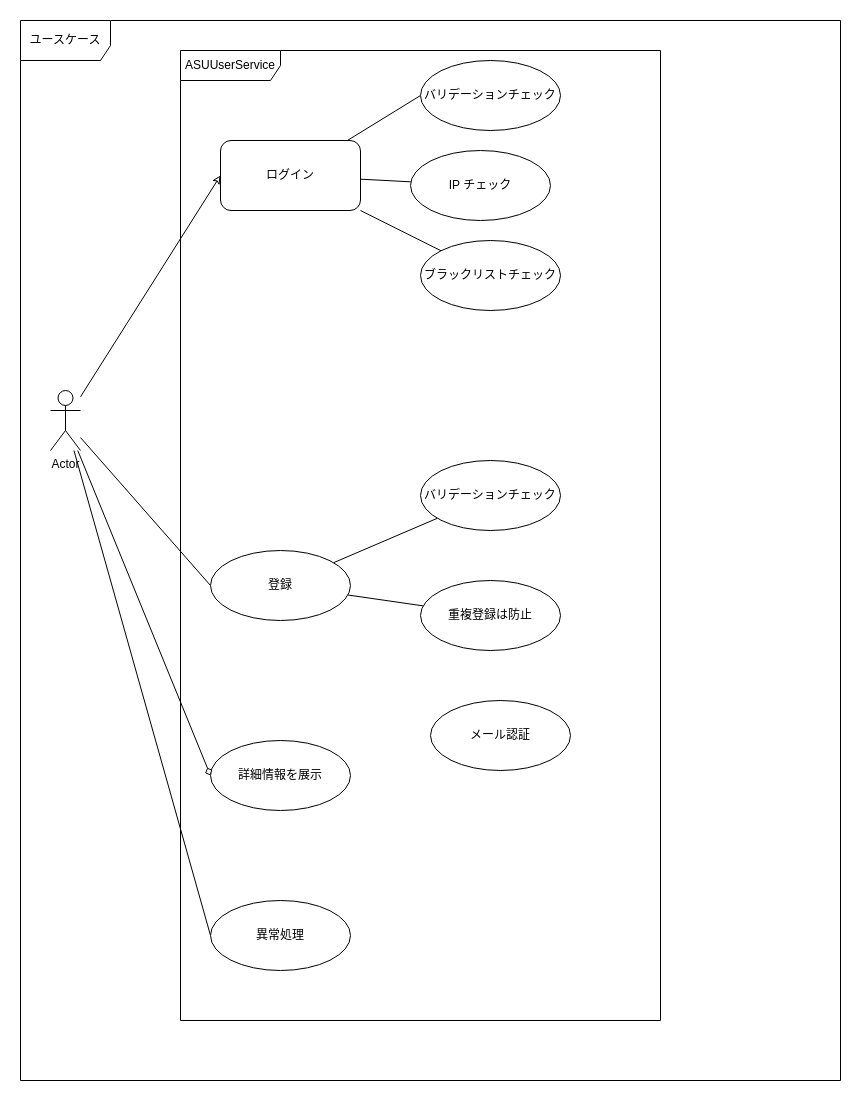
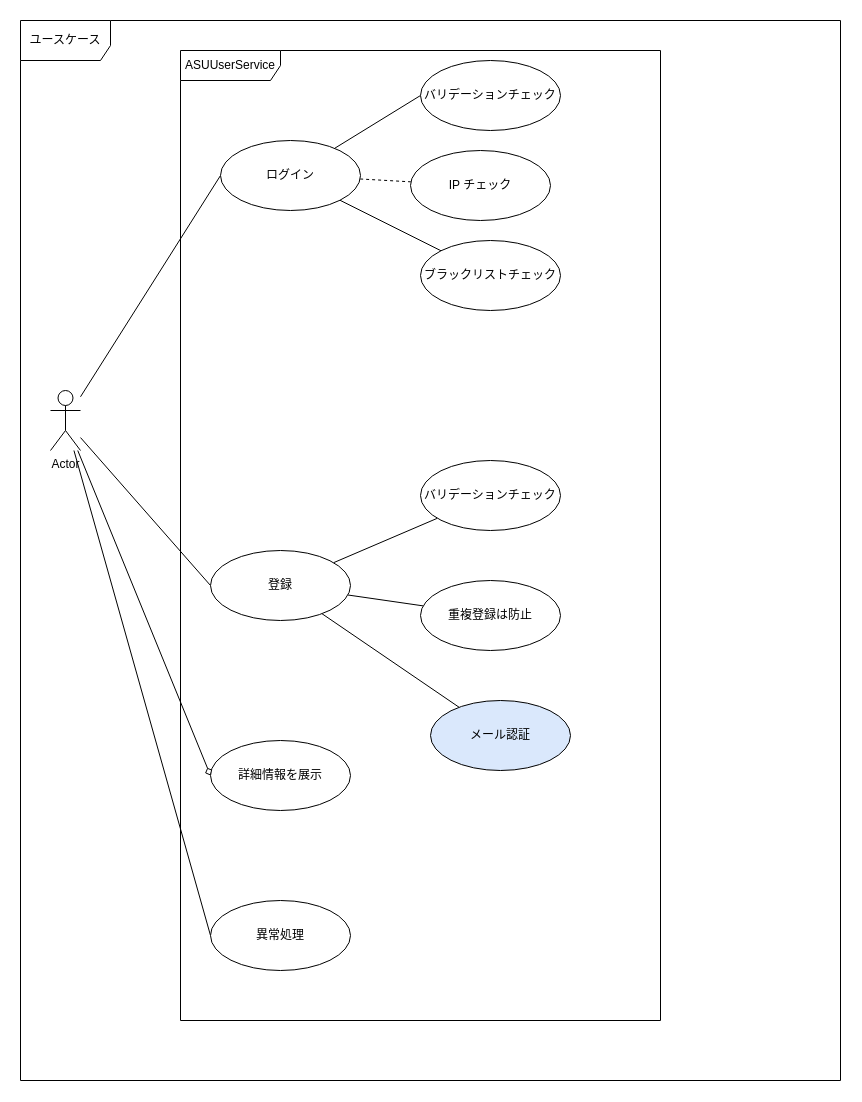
  <mxCell id="0" />
  <mxCell id="1" parent="0" />
  <mxCell id="2" value="ユースケース" style="shape=umlFrame;whiteSpace=wrap;html=1;pointerEvents=0;width=90;height=40;" vertex="1" parent="1"><mxGeometry y="20" width="820" height="1060" as="geometry" x="20" /></mxCell>
- <mxCell id="3" style="rounded=0;orthogonalLoop=1;jettySize=auto;html=1;entryX=0;entryY=0.5;entryDx=0;entryDy=0;endArrow=classic;endFill=0;" edge="1" parent="1" source="7" target="12"><mxGeometry relative="1" as="geometry" /></mxCell>
+ <mxCell id="3" style="rounded=0;orthogonalLoop=1;jettySize=auto;html=1;entryX=0;entryY=0.5;entryDx=0;entryDy=0;endArrow=none;endFill=0;" edge="1" parent="1" source="7" target="12"><mxGeometry relative="1" as="geometry" /></mxCell>
  <mxCell id="4" style="rounded=0;orthogonalLoop=1;jettySize=auto;html=1;entryX=0;entryY=0.5;entryDx=0;entryDy=0;endArrow=none;endFill=0;" edge="1" parent="1" source="7" target="19"><mxGeometry relative="1" as="geometry" /></mxCell>
  <mxCell id="5" style="rounded=0;orthogonalLoop=1;jettySize=auto;html=1;entryX=0;entryY=0.5;entryDx=0;entryDy=0;endArrow=diamond;endFill=0;" edge="1" parent="1" source="7" target="23"><mxGeometry relative="1" as="geometry" /></mxCell>
  <mxCell id="6" style="rounded=0;orthogonalLoop=1;jettySize=auto;html=1;entryX=0;entryY=0.5;entryDx=0;entryDy=0;endArrow=none;endFill=0;" edge="1" parent="1" source="7" target="24"><mxGeometry relative="1" as="geometry" /></mxCell>
  <mxCell id="7" value="Actor" style="shape=umlActor;verticalLabelPosition=bottom;verticalAlign=top;html=1;" vertex="1" parent="1"><mxGeometry x="50" y="390" width="30" height="60" as="geometry" /></mxCell>
  <mxCell id="8" value="ASUUserService" style="shape=umlFrame;whiteSpace=wrap;html=1;pointerEvents=0;width=100;height=30;" vertex="1" parent="1"><mxGeometry x="180" y="50" width="480" height="970" as="geometry" /></mxCell>
  <mxCell id="9" style="rounded=0;orthogonalLoop=1;jettySize=auto;html=1;entryX=0;entryY=0.5;entryDx=0;entryDy=0;endArrow=none;endFill=0;" edge="1" parent="1" source="12" target="13"><mxGeometry relative="1" as="geometry" /></mxCell>
  <mxCell id="10" value="" style="rounded=0;orthogonalLoop=1;jettySize=auto;html=1;endArrow=none;endFill=0;" edge="1" parent="1" source="12" target="15"><mxGeometry relative="1" as="geometry" /></mxCell>
- <mxCell id="11" value="" style="rounded=0;orthogonalLoop=1;jettySize=auto;html=1;endArrow=none;endFill=0;" edge="1" parent="1" source="12" target="14"><mxGeometry relative="1" as="geometry" /></mxCell>
- <mxCell id="12" value="ログイン" style="whiteSpace=wrap;html=1;rounded=1;" vertex="1" parent="1"><mxGeometry x="220" y="140" width="140" height="70" as="geometry" /></mxCell>
+ <mxCell id="11" value="" style="rounded=0;orthogonalLoop=1;jettySize=auto;html=1;endArrow=none;endFill=0;dashed=1;" edge="1" parent="1" source="12" target="14"><mxGeometry relative="1" as="geometry" /></mxCell>
+ <mxCell id="12" value="ログイン" style="ellipse;whiteSpace=wrap;html=1;" vertex="1" parent="1"><mxGeometry x="220" y="140" width="140" height="70" as="geometry" /></mxCell>
  <mxCell id="13" value="バリデーションチェック" style="ellipse;whiteSpace=wrap;html=1;" vertex="1" parent="1"><mxGeometry x="420" y="60" width="140" height="70" as="geometry" /></mxCell>
  <mxCell id="14" value="IP チェック" style="ellipse;whiteSpace=wrap;html=1;" vertex="1" parent="1"><mxGeometry x="410" y="150" width="140" height="70" as="geometry" /></mxCell>
  <mxCell id="15" value="ブラックリストチェック" style="ellipse;whiteSpace=wrap;html=1;" vertex="1" parent="1"><mxGeometry x="420" y="240" width="140" height="70" as="geometry" /></mxCell>
  <mxCell id="16" value="" style="rounded=0;orthogonalLoop=1;jettySize=auto;html=1;endArrow=none;endFill=0;" edge="1" parent="1" source="19" target="20"><mxGeometry relative="1" as="geometry" /></mxCell>
  <mxCell id="17" style="rounded=0;orthogonalLoop=1;jettySize=auto;html=1;endArrow=none;endFill=0;" edge="1" parent="1" source="19" target="21"><mxGeometry relative="1" as="geometry" /></mxCell>
+ <mxCell id="18" value="" style="rounded=0;orthogonalLoop=1;jettySize=auto;html=1;endArrow=none;endFill=0;" edge="1" parent="1" source="19" target="22"><mxGeometry relative="1" as="geometry" /></mxCell>
  <mxCell id="19" value="登録" style="ellipse;whiteSpace=wrap;html=1;" vertex="1" parent="1"><mxGeometry x="210" y="550" width="140" height="70" as="geometry" /></mxCell>
  <mxCell id="20" value="バリデーションチェック" style="ellipse;whiteSpace=wrap;html=1;" vertex="1" parent="1"><mxGeometry x="420" y="460" width="140" height="70" as="geometry" /></mxCell>
  <mxCell id="21" value="重複登録は防止" style="ellipse;whiteSpace=wrap;html=1;" vertex="1" parent="1"><mxGeometry x="420" y="580" width="140" height="70" as="geometry" /></mxCell>
- <mxCell id="22" value="メール認証" style="ellipse;whiteSpace=wrap;html=1;" vertex="1" parent="1"><mxGeometry x="430" y="700" width="140" height="70" as="geometry" /></mxCell>
+ <mxCell id="22" value="メール認証" style="ellipse;whiteSpace=wrap;html=1;fillColor=#dae8fc;" vertex="1" parent="1"><mxGeometry x="430" y="700" width="140" height="70" as="geometry" /></mxCell>
  <mxCell id="23" value="詳細情報を展示" style="ellipse;whiteSpace=wrap;html=1;" vertex="1" parent="1"><mxGeometry x="210" y="740" width="140" height="70" as="geometry" /></mxCell>
  <mxCell id="24" value="異常処理" style="ellipse;whiteSpace=wrap;html=1;" vertex="1" parent="1"><mxGeometry x="210" y="900" width="140" height="70" as="geometry" /></mxCell>
